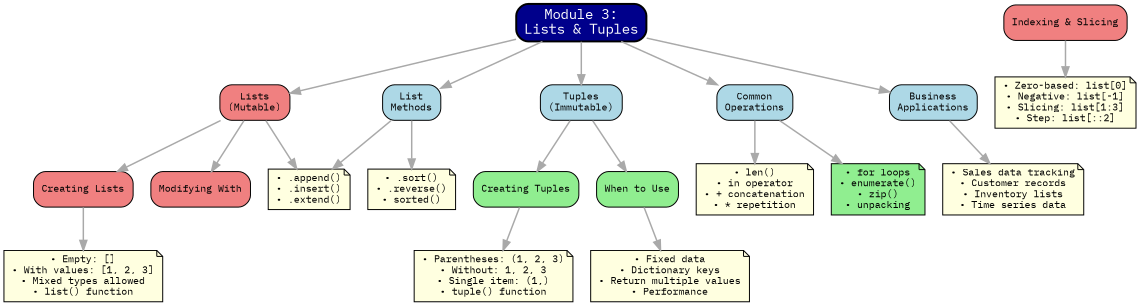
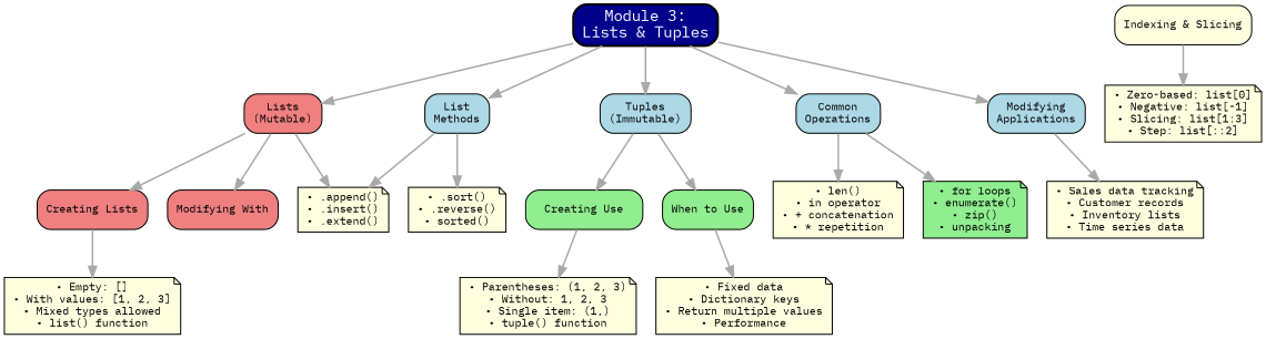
  digraph {
    fontname="IBM Plex Mono"
    rankdir=TB
    node [fillcolor=lightyellow fontname="IBM Plex Mono" fontsize=10 shape=box style="rounded,filled"]
    edge [color=darkgray fontname="IBM Plex Mono" penwidth=1.5]
    n1 [fillcolor=darkblue fontcolor=white fontsize=14 label="Module 3:\nLists & Tuples" penwidth=2]
    n2 [fillcolor=lightcoral label="Lists\n(Mutable)"]
    n3 [fillcolor=lightblue label="List\nMethods"]
    n4 [fillcolor=lightblue label="Tuples\n(Immutable)"]
    n5 [fillcolor=lightblue label="Common\nOperations"]
-   n6 [fillcolor=lightblue label="Business\nApplications"]
+   n6 [fillcolor=lightblue label="Modifying\nApplications"]
    n7 [fillcolor=lightcoral label="Creating Lists"]
    n8 [fillcolor=lightcoral label="Modifying With"]
    n9 [label="• .append()\n• .insert()\n• .extend()" shape=note]
    n10 [label="• .sort()\n• .reverse()\n• sorted()" shape=note]
-   n11 [fillcolor=lightgreen label="Creating Tuples"]
+   n11 [fillcolor=lightgreen label="Creating Use"]
    n12 [fillcolor=lightgreen label="When to Use"]
    n13 [label="• len()\n• in operator\n• + concatenation\n• * repetition" shape=note]
    n14 [fillcolor=lightgreen label="• for loops\n• enumerate()\n• zip()\n• unpacking" shape=note]
    n15 [label="• Sales data tracking\n• Customer records\n• Inventory lists\n• Time series data" shape=note]
    n16 [label="• Empty: []\n• With values: [1, 2, 3]\n• Mixed types allowed\n• list() function" shape=note]
-   n17 [fillcolor=lightcoral label="Indexing & Slicing"]
+   n17 [label="Indexing & Slicing"]
    n18 [label="• Zero-based: list[0]\n• Negative: list[-1]\n• Slicing: list[1:3]\n• Step: list[::2]" shape=note]
    n19 [label="• Parentheses: (1, 2, 3)\n• Without: 1, 2, 3\n• Single item: (1,)\n• tuple() function" shape=note]
    n20 [label="• Fixed data\n• Dictionary keys\n• Return multiple values\n• Performance" shape=note]
    n1 -> n2
    n1 -> n3
    n1 -> n4
    n1 -> n5
    n1 -> n6
    n2 -> n7
    n2 -> n8
    n2 -> n9
    n3 -> n9
    n3 -> n10
    n4 -> n11
    n4 -> n12
    n5 -> n13
    n5 -> n14
    n6 -> n15
    n7 -> n16
    n11 -> n19
    n12 -> n20
    n17 -> n18
  }
